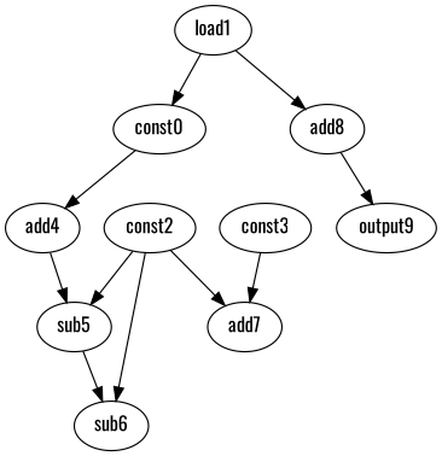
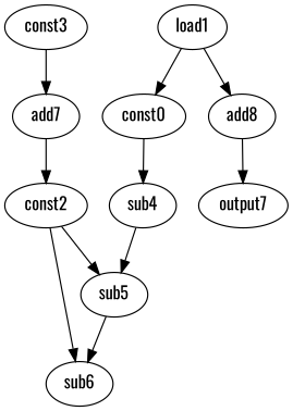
  digraph {
    fontname=Oswald
    node [fontname=Oswald opcode=sub]
    edge [fontname=Oswald operand=0]
-   sub4 [label=add4]
+   sub4
    const0 [opcode=const]
    load1 [opcode=load]
    add8 [opcode=add]
    sub5
-   output9 [opcode=output]
+   output9 [opcode=output label=output7]
    const2 [opcode=const]
    sub6
    add7 [opcode=add]
    const3 [opcode=const]
    sub4 -> sub5 [operand=1]
    const0 -> sub4
    load1 -> const0
    load1 -> add8
    add8 -> output9
    sub5 -> sub6 [operand=1]
    const2 -> sub5
    const2 -> sub6
-   const2 -> add7
+   add7 -> const2
    const3 -> add7 [operand=1]
  }
